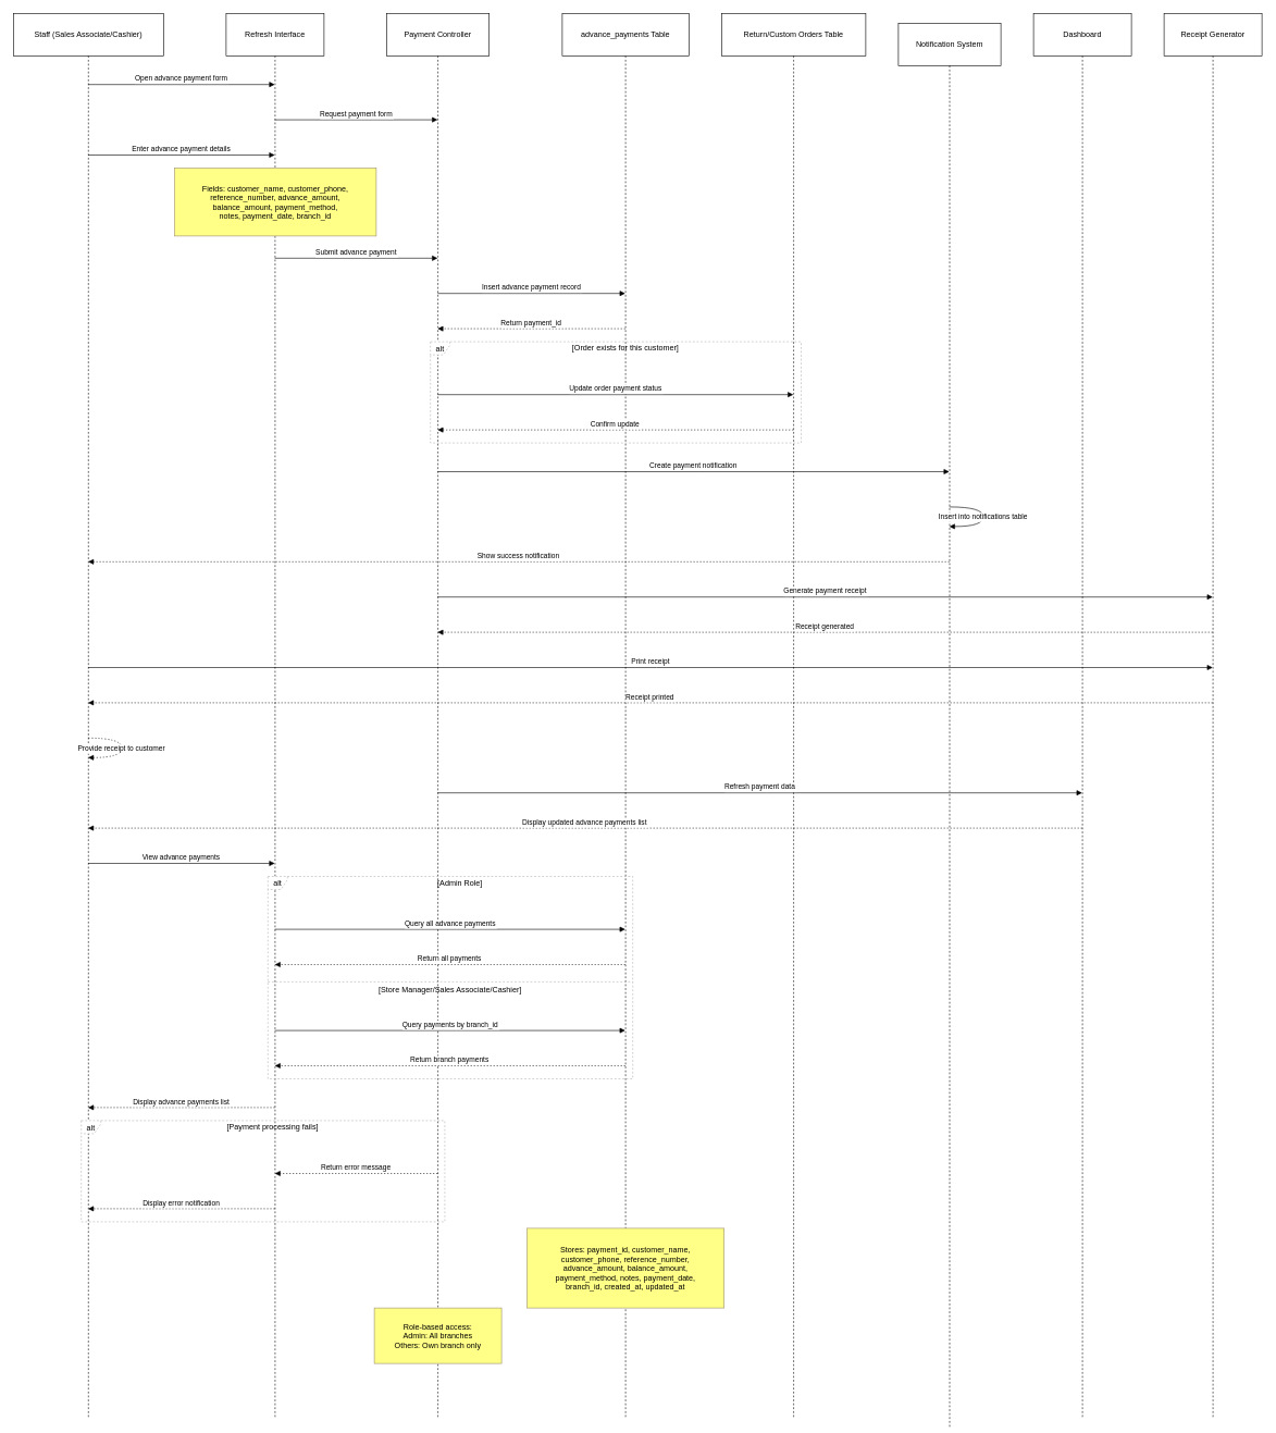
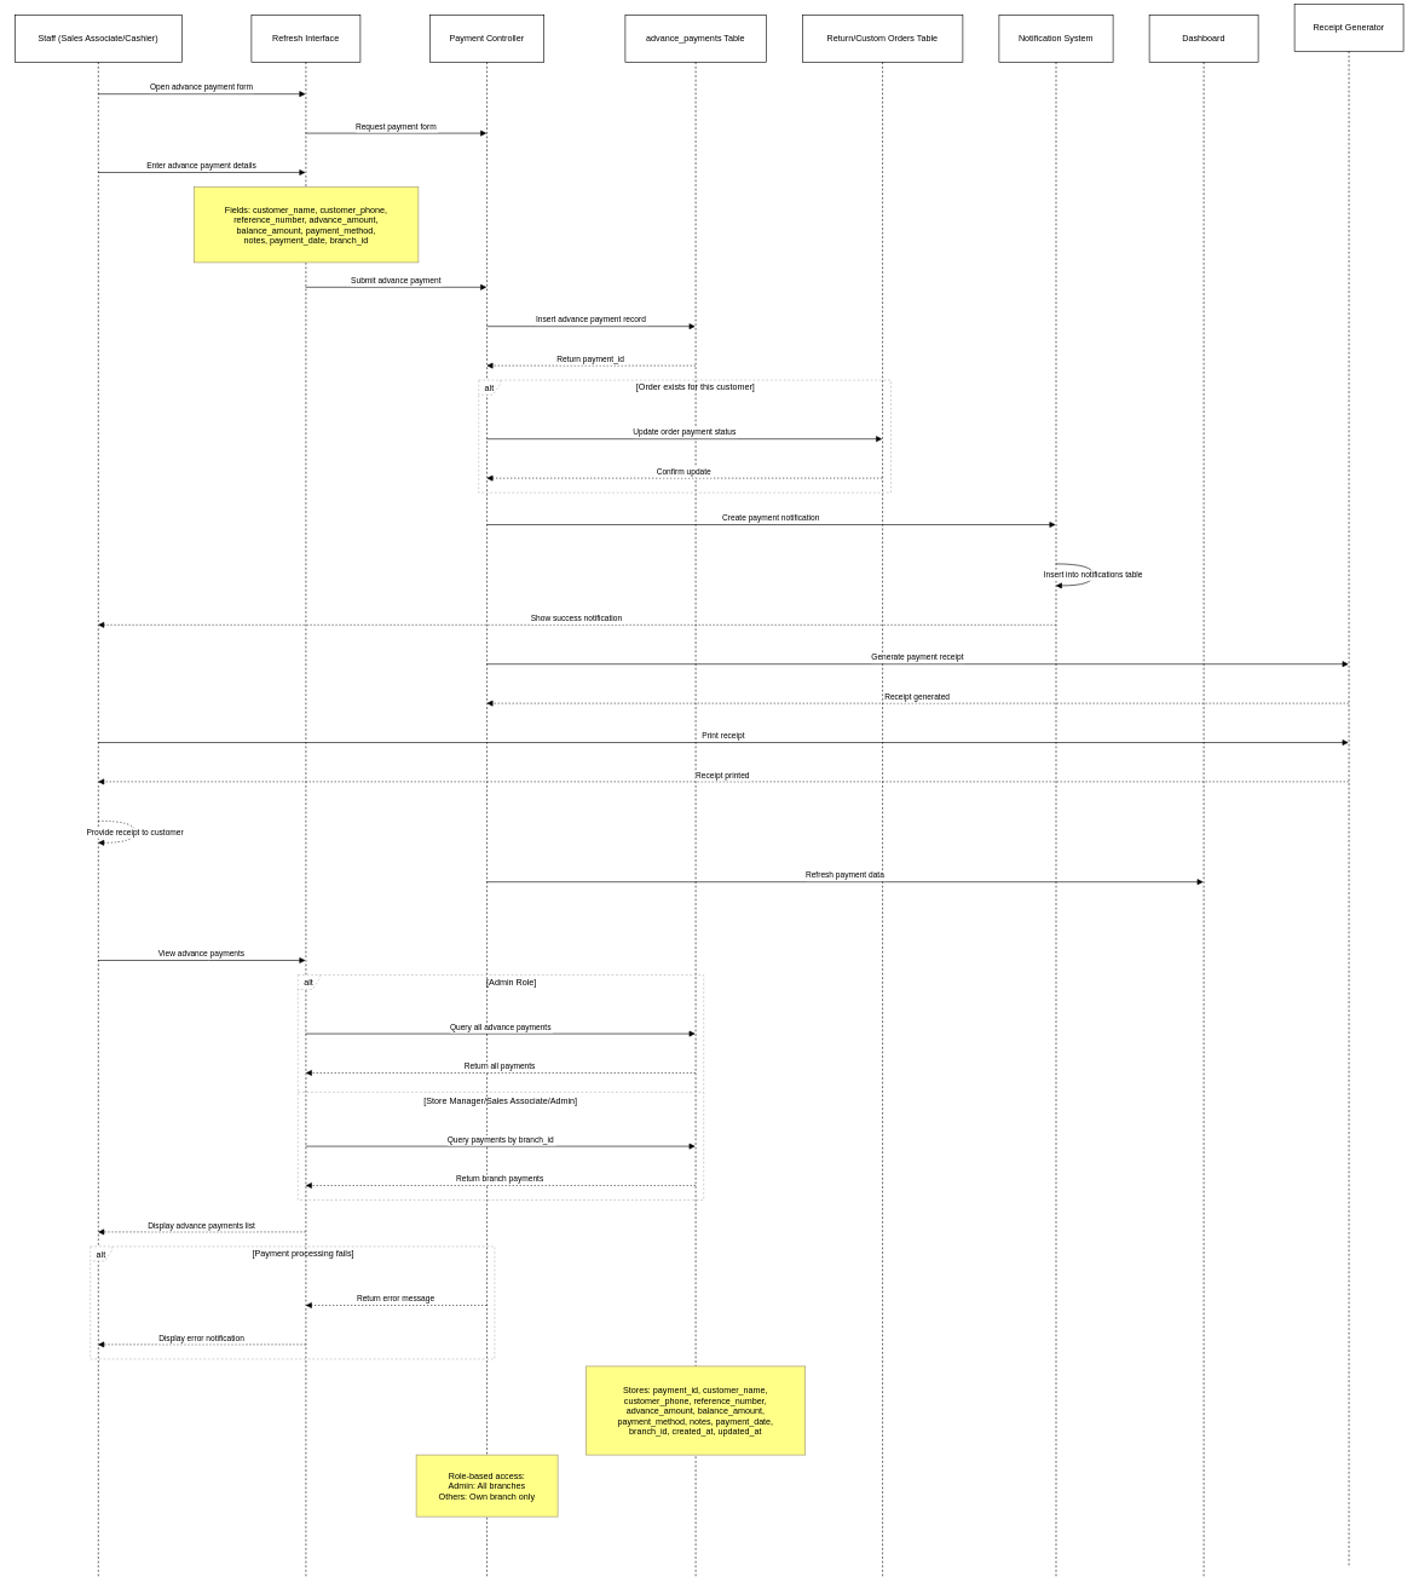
  <mxCell id="0" />
  <mxCell id="1" parent="0" />
  <mxCell id="2" value="Staff (Sales Associate/Cashier)" style="shape=umlLifeline;perimeter=lifelinePerimeter;whiteSpace=wrap;container=1;dropTarget=0;collapsible=0;recursiveResize=0;outlineConnect=0;portConstraint=eastwest;newEdgeStyle={&quot;edgeStyle&quot;:&quot;elbowEdgeStyle&quot;,&quot;elbow&quot;:&quot;vertical&quot;,&quot;curved&quot;:0,&quot;rounded&quot;:0};size=65;" vertex="1" parent="1"><mxGeometry x="20" y="20" width="230" height="2153" as="geometry" /></mxCell>
  <mxCell id="3" value="Refresh Interface" style="shape=umlLifeline;perimeter=lifelinePerimeter;whiteSpace=wrap;container=1;dropTarget=0;collapsible=0;recursiveResize=0;outlineConnect=0;portConstraint=eastwest;newEdgeStyle={&quot;edgeStyle&quot;:&quot;elbowEdgeStyle&quot;,&quot;elbow&quot;:&quot;vertical&quot;,&quot;curved&quot;:0,&quot;rounded&quot;:0};size=65;" vertex="1" parent="1"><mxGeometry x="346" y="20" width="150" height="2153" as="geometry" /></mxCell>
  <mxCell id="4" value="Payment Controller" style="shape=umlLifeline;perimeter=lifelinePerimeter;whiteSpace=wrap;container=1;dropTarget=0;collapsible=0;recursiveResize=0;outlineConnect=0;portConstraint=eastwest;newEdgeStyle={&quot;edgeStyle&quot;:&quot;elbowEdgeStyle&quot;,&quot;elbow&quot;:&quot;vertical&quot;,&quot;curved&quot;:0,&quot;rounded&quot;:0};size=65;" vertex="1" parent="1"><mxGeometry x="592" y="20" width="157" height="2153" as="geometry" /></mxCell>
  <mxCell id="5" value="advance_payments Table" style="shape=umlLifeline;perimeter=lifelinePerimeter;whiteSpace=wrap;container=1;dropTarget=0;collapsible=0;recursiveResize=0;outlineConnect=0;portConstraint=eastwest;newEdgeStyle={&quot;edgeStyle&quot;:&quot;elbowEdgeStyle&quot;,&quot;elbow&quot;:&quot;vertical&quot;,&quot;curved&quot;:0,&quot;rounded&quot;:0};size=65;" vertex="1" parent="1"><mxGeometry x="861" y="20" width="194" height="2153" as="geometry" /></mxCell>
  <mxCell id="6" value="Return/Custom Orders Table" style="shape=umlLifeline;perimeter=lifelinePerimeter;whiteSpace=wrap;container=1;dropTarget=0;collapsible=0;recursiveResize=0;outlineConnect=0;portConstraint=eastwest;newEdgeStyle={&quot;edgeStyle&quot;:&quot;elbowEdgeStyle&quot;,&quot;elbow&quot;:&quot;vertical&quot;,&quot;curved&quot;:0,&quot;rounded&quot;:0};size=65;" vertex="1" parent="1"><mxGeometry x="1105" y="20" width="221" height="2153" as="geometry" /></mxCell>
- <mxCell id="7" value="Notification System" style="shape=umlLifeline;perimeter=lifelinePerimeter;whiteSpace=wrap;container=1;dropTarget=0;collapsible=0;recursiveResize=0;outlineConnect=0;portConstraint=eastwest;newEdgeStyle={&quot;edgeStyle&quot;:&quot;elbowEdgeStyle&quot;,&quot;elbow&quot;:&quot;vertical&quot;,&quot;curved&quot;:0,&quot;rounded&quot;:0};size=65;" vertex="1" parent="1"><mxGeometry x="1376" y="35" width="157" height="2153" as="geometry" /></mxCell>
+ <mxCell id="7" value="Notification System" style="shape=umlLifeline;perimeter=lifelinePerimeter;whiteSpace=wrap;container=1;dropTarget=0;collapsible=0;recursiveResize=0;outlineConnect=0;portConstraint=eastwest;newEdgeStyle={&quot;edgeStyle&quot;:&quot;elbowEdgeStyle&quot;,&quot;elbow&quot;:&quot;vertical&quot;,&quot;curved&quot;:0,&quot;rounded&quot;:0};size=65;" vertex="1" parent="1"><mxGeometry x="1376" y="20" width="157" height="2153" as="geometry" /></mxCell>
  <mxCell id="8" value="Dashboard" style="shape=umlLifeline;perimeter=lifelinePerimeter;whiteSpace=wrap;container=1;dropTarget=0;collapsible=0;recursiveResize=0;outlineConnect=0;portConstraint=eastwest;newEdgeStyle={&quot;edgeStyle&quot;:&quot;elbowEdgeStyle&quot;,&quot;elbow&quot;:&quot;vertical&quot;,&quot;curved&quot;:0,&quot;rounded&quot;:0};size=65;" vertex="1" parent="1"><mxGeometry x="1583" y="20" width="150" height="2153" as="geometry" /></mxCell>
- <mxCell id="9" value="Receipt Generator" style="shape=umlLifeline;perimeter=lifelinePerimeter;whiteSpace=wrap;container=1;dropTarget=0;collapsible=0;recursiveResize=0;outlineConnect=0;portConstraint=eastwest;newEdgeStyle={&quot;edgeStyle&quot;:&quot;elbowEdgeStyle&quot;,&quot;elbow&quot;:&quot;vertical&quot;,&quot;curved&quot;:0,&quot;rounded&quot;:0};size=65;" vertex="1" parent="1"><mxGeometry x="1783" y="20" width="150" height="2153" as="geometry" /></mxCell>
+ <mxCell id="9" value="Receipt Generator" style="shape=umlLifeline;perimeter=lifelinePerimeter;whiteSpace=wrap;container=1;dropTarget=0;collapsible=0;recursiveResize=0;outlineConnect=0;portConstraint=eastwest;newEdgeStyle={&quot;edgeStyle&quot;:&quot;elbowEdgeStyle&quot;,&quot;elbow&quot;:&quot;vertical&quot;,&quot;curved&quot;:0,&quot;rounded&quot;:0};size=65;" vertex="1" parent="1"><mxGeometry x="1783" y="5" width="150" height="2153" as="geometry" /></mxCell>
  <mxCell id="10" value="alt" style="shape=umlFrame;dashed=1;pointerEvents=0;dropTarget=0;strokeColor=#B3B3B3;height=20;width=30" vertex="1" parent="1"><mxGeometry x="659" y="523" width="568" height="155" as="geometry" /></mxCell>
  <mxCell id="11" value="[Order exists for this customer]" style="text;strokeColor=none;fillColor=none;align=center;verticalAlign=middle;whiteSpace=wrap;" vertex="1" parent="10"><mxGeometry x="30" width="538" height="20" as="geometry" /></mxCell>
  <mxCell id="12" value="alt" style="shape=umlFrame;dashed=1;pointerEvents=0;dropTarget=0;strokeColor=#B3B3B3;height=20;width=30" vertex="1" parent="1"><mxGeometry x="410" y="1342" width="559" height="310" as="geometry" /></mxCell>
  <mxCell id="13" value="[Admin Role]" style="text;strokeColor=none;fillColor=none;align=center;verticalAlign=middle;whiteSpace=wrap;" vertex="1" parent="12"><mxGeometry x="30" width="529" height="20" as="geometry" /></mxCell>
- <mxCell id="14" value="[Store Manager/Sales Associate/Cashier]" style="shape=line;dashed=1;whiteSpace=wrap;verticalAlign=top;labelPosition=center;verticalLabelPosition=middle;align=center;strokeColor=#B3B3B3;" vertex="1" parent="12"><mxGeometry y="160" width="559" height="3" as="geometry" /></mxCell>
+ <mxCell id="14" value="[Store Manager/Sales Associate/Admin]" style="shape=line;dashed=1;whiteSpace=wrap;verticalAlign=top;labelPosition=center;verticalLabelPosition=middle;align=center;strokeColor=#B3B3B3;" vertex="1" parent="12"><mxGeometry y="160" width="559" height="3" as="geometry" /></mxCell>
  <mxCell id="15" value="alt" style="shape=umlFrame;dashed=1;pointerEvents=0;dropTarget=0;strokeColor=#B3B3B3;height=20;width=30" vertex="1" parent="1"><mxGeometry x="124" y="1716" width="557" height="155" as="geometry" /></mxCell>
  <mxCell id="16" value="[Payment processing fails]" style="text;strokeColor=none;fillColor=none;align=center;verticalAlign=middle;whiteSpace=wrap;" vertex="1" parent="15"><mxGeometry x="30" width="527" height="20" as="geometry" /></mxCell>
  <mxCell id="17" value="Open advance payment form" style="verticalAlign=bottom;edgeStyle=elbowEdgeStyle;elbow=vertical;curved=0;rounded=0;endArrow=block;" edge="1" parent="1" source="2" target="3"><mxGeometry relative="1" as="geometry"><Array as="points"><mxPoint x="287" y="129" /></Array></mxGeometry></mxCell>
  <mxCell id="18" value="Request payment form" style="verticalAlign=bottom;edgeStyle=elbowEdgeStyle;elbow=vertical;curved=0;rounded=0;endArrow=block;" edge="1" parent="1" source="3" target="4"><mxGeometry relative="1" as="geometry"><Array as="points"><mxPoint x="554" y="183" /></Array></mxGeometry></mxCell>
  <mxCell id="19" value="Enter advance payment details" style="verticalAlign=bottom;edgeStyle=elbowEdgeStyle;elbow=vertical;curved=0;rounded=0;endArrow=block;" edge="1" parent="1" source="2" target="3"><mxGeometry relative="1" as="geometry"><Array as="points"><mxPoint x="287" y="237" /></Array></mxGeometry></mxCell>
  <mxCell id="20" value="Submit advance payment" style="verticalAlign=bottom;edgeStyle=elbowEdgeStyle;elbow=vertical;curved=0;rounded=0;endArrow=block;" edge="1" parent="1" source="3" target="4"><mxGeometry relative="1" as="geometry"><Array as="points"><mxPoint x="554" y="395" /></Array></mxGeometry></mxCell>
  <mxCell id="21" value="Insert advance payment record" style="verticalAlign=bottom;edgeStyle=elbowEdgeStyle;elbow=vertical;curved=0;rounded=0;endArrow=block;" edge="1" parent="1" source="4" target="5"><mxGeometry relative="1" as="geometry"><Array as="points"><mxPoint x="823" y="449" /></Array></mxGeometry></mxCell>
  <mxCell id="22" value="Return payment_id" style="verticalAlign=bottom;edgeStyle=elbowEdgeStyle;elbow=vertical;curved=0;rounded=0;dashed=1;dashPattern=2 3;endArrow=block;" edge="1" parent="1" source="5" target="4"><mxGeometry relative="1" as="geometry"><Array as="points"><mxPoint x="826" y="503" /></Array></mxGeometry></mxCell>
  <mxCell id="23" value="Update order payment status" style="verticalAlign=bottom;edgeStyle=elbowEdgeStyle;elbow=vertical;curved=0;rounded=0;endArrow=block;" edge="1" parent="1" source="4" target="6"><mxGeometry relative="1" as="geometry"><Array as="points"><mxPoint x="951" y="604" /></Array></mxGeometry></mxCell>
  <mxCell id="24" value="Confirm update" style="verticalAlign=bottom;edgeStyle=elbowEdgeStyle;elbow=vertical;curved=0;rounded=0;dashed=1;dashPattern=2 3;endArrow=block;" edge="1" parent="1" source="6" target="4"><mxGeometry relative="1" as="geometry"><Array as="points"><mxPoint x="954" y="658" /></Array></mxGeometry></mxCell>
  <mxCell id="25" value="Create payment notification" style="verticalAlign=bottom;edgeStyle=elbowEdgeStyle;elbow=vertical;curved=0;rounded=0;endArrow=block;" edge="1" parent="1" source="4" target="7"><mxGeometry relative="1" as="geometry"><Array as="points"><mxPoint x="1071" y="722" /></Array></mxGeometry></mxCell>
  <mxCell id="26" value="Insert into notifications table" style="curved=1;endArrow=block;rounded=0;" edge="1" parent="1" source="7" target="7"><mxGeometry relative="1" as="geometry"><Array as="points"><mxPoint x="1506" y="776" /><mxPoint x="1506" y="806" /></Array></mxGeometry></mxCell>
  <mxCell id="27" value="Show success notification" style="verticalAlign=bottom;edgeStyle=elbowEdgeStyle;elbow=vertical;curved=0;rounded=0;dashed=1;dashPattern=2 3;endArrow=block;" edge="1" parent="1" source="7" target="2"><mxGeometry relative="1" as="geometry"><Array as="points"><mxPoint x="806" y="860" /></Array></mxGeometry></mxCell>
  <mxCell id="28" value="Generate payment receipt" style="verticalAlign=bottom;edgeStyle=elbowEdgeStyle;elbow=vertical;curved=0;rounded=0;endArrow=block;" edge="1" parent="1" source="4" target="9"><mxGeometry relative="1" as="geometry"><Array as="points"><mxPoint x="1273" y="914" /></Array></mxGeometry></mxCell>
  <mxCell id="29" value="Receipt generated" style="verticalAlign=bottom;edgeStyle=elbowEdgeStyle;elbow=vertical;curved=0;rounded=0;dashed=1;dashPattern=2 3;endArrow=block;" edge="1" parent="1" source="9" target="4"><mxGeometry relative="1" as="geometry"><Array as="points"><mxPoint x="1276" y="968" /></Array></mxGeometry></mxCell>
  <mxCell id="30" value="Print receipt" style="verticalAlign=bottom;edgeStyle=elbowEdgeStyle;elbow=vertical;curved=0;rounded=0;endArrow=block;" edge="1" parent="1" source="2" target="9"><mxGeometry relative="1" as="geometry"><Array as="points"><mxPoint x="1005" y="1022" /></Array></mxGeometry></mxCell>
  <mxCell id="31" value="Receipt printed" style="verticalAlign=bottom;edgeStyle=elbowEdgeStyle;elbow=vertical;curved=0;rounded=0;dashed=1;dashPattern=2 3;endArrow=block;" edge="1" parent="1" source="9" target="2"><mxGeometry relative="1" as="geometry"><Array as="points"><mxPoint x="1008" y="1076" /></Array></mxGeometry></mxCell>
  <mxCell id="32" value="Provide receipt to customer" style="curved=1;dashed=1;dashPattern=2 3;endArrow=block;rounded=0;" edge="1" parent="1" source="2" target="2"><mxGeometry relative="1" as="geometry"><Array as="points"><mxPoint x="186" y="1130" /><mxPoint x="186" y="1160" /></Array></mxGeometry></mxCell>
  <mxCell id="33" value="Refresh payment data" style="verticalAlign=bottom;edgeStyle=elbowEdgeStyle;elbow=vertical;curved=0;rounded=0;endArrow=block;" edge="1" parent="1" source="4" target="8"><mxGeometry relative="1" as="geometry"><Array as="points"><mxPoint x="1173" y="1214" /></Array></mxGeometry></mxCell>
- <mxCell id="34" value="Display updated advance payments list" style="verticalAlign=bottom;edgeStyle=elbowEdgeStyle;elbow=vertical;curved=0;rounded=0;dashed=1;dashPattern=2 3;endArrow=block;" edge="1" parent="1" source="8" target="2"><mxGeometry relative="1" as="geometry"><Array as="points"><mxPoint x="908" y="1268" /></Array></mxGeometry></mxCell>
  <mxCell id="35" value="View advance payments" style="verticalAlign=bottom;edgeStyle=elbowEdgeStyle;elbow=vertical;curved=0;rounded=0;endArrow=block;" edge="1" parent="1" source="2" target="3"><mxGeometry relative="1" as="geometry"><Array as="points"><mxPoint x="287" y="1322" /></Array></mxGeometry></mxCell>
  <mxCell id="36" value="Query all advance payments" style="verticalAlign=bottom;edgeStyle=elbowEdgeStyle;elbow=vertical;curved=0;rounded=0;endArrow=block;" edge="1" parent="1" source="3" target="5"><mxGeometry relative="1" as="geometry"><Array as="points"><mxPoint x="698" y="1423" /></Array></mxGeometry></mxCell>
  <mxCell id="37" value="Return all payments" style="verticalAlign=bottom;edgeStyle=elbowEdgeStyle;elbow=vertical;curved=0;rounded=0;dashed=1;dashPattern=2 3;endArrow=block;" edge="1" parent="1" source="5" target="3"><mxGeometry relative="1" as="geometry"><Array as="points"><mxPoint x="701" y="1477" /></Array></mxGeometry></mxCell>
  <mxCell id="38" value="Query payments by branch_id" style="verticalAlign=bottom;edgeStyle=elbowEdgeStyle;elbow=vertical;curved=0;rounded=0;endArrow=block;" edge="1" parent="1" source="3" target="5"><mxGeometry relative="1" as="geometry"><Array as="points"><mxPoint x="698" y="1578" /></Array></mxGeometry></mxCell>
  <mxCell id="39" value="Return branch payments" style="verticalAlign=bottom;edgeStyle=elbowEdgeStyle;elbow=vertical;curved=0;rounded=0;dashed=1;dashPattern=2 3;endArrow=block;" edge="1" parent="1" source="5" target="3"><mxGeometry relative="1" as="geometry"><Array as="points"><mxPoint x="701" y="1632" /></Array></mxGeometry></mxCell>
  <mxCell id="40" value="Display advance payments list" style="verticalAlign=bottom;edgeStyle=elbowEdgeStyle;elbow=vertical;curved=0;rounded=0;dashed=1;dashPattern=2 3;endArrow=block;" edge="1" parent="1" source="3" target="2"><mxGeometry relative="1" as="geometry"><Array as="points"><mxPoint x="290" y="1696" /></Array></mxGeometry></mxCell>
  <mxCell id="41" value="Return error message" style="verticalAlign=bottom;edgeStyle=elbowEdgeStyle;elbow=vertical;curved=0;rounded=0;dashed=1;dashPattern=2 3;endArrow=block;" edge="1" parent="1" source="4" target="3"><mxGeometry relative="1" as="geometry"><Array as="points"><mxPoint x="557" y="1797" /></Array></mxGeometry></mxCell>
  <mxCell id="42" value="Display error notification" style="verticalAlign=bottom;edgeStyle=elbowEdgeStyle;elbow=vertical;curved=0;rounded=0;dashed=1;dashPattern=2 3;endArrow=block;" edge="1" parent="1" source="3" target="2"><mxGeometry relative="1" as="geometry"><Array as="points"><mxPoint x="290" y="1851" /></Array></mxGeometry></mxCell>
  <mxCell id="43" value="Fields: customer_name, customer_phone,&#10;reference_number, advance_amount,&#10;balance_amount, payment_method,&#10;notes, payment_date, branch_id" style="fillColor=#ffff88;strokeColor=#9E916F;" vertex="1" parent="1"><mxGeometry x="267" y="257" width="309" height="104" as="geometry" /></mxCell>
  <mxCell id="44" value="Stores: payment_id, customer_name,&#10;customer_phone, reference_number,&#10;advance_amount, balance_amount,&#10;payment_method, notes, payment_date,&#10;branch_id, created_at, updated_at" style="fillColor=#ffff88;strokeColor=#9E916F;" vertex="1" parent="1"><mxGeometry x="807" y="1881" width="302" height="122" as="geometry" /></mxCell>
  <mxCell id="45" value="Role-based access:&#10;Admin: All branches&#10;Others: Own branch only" style="fillColor=#ffff88;strokeColor=#9E916F;" vertex="1" parent="1"><mxGeometry x="573" y="2003" width="195" height="85" as="geometry" /></mxCell>
